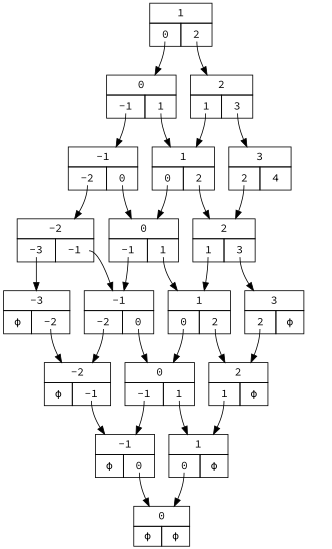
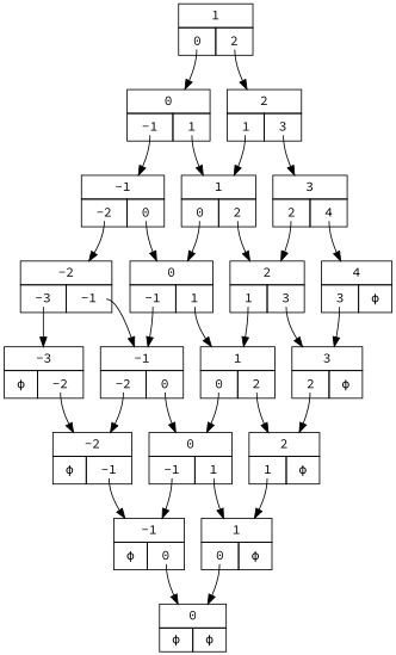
  digraph {
    fontname="Source Code Pro"
    node [margin=0 shape=none fontname="Source Code Pro"]
    edge [tailport="0,1" fontname="Source Code Pro"]
    n1 [label=<<TABLE BORDER="0" CELLBORDER="1" CELLSPACING="0" CELLPADDING="4">          <TR><TD COLSPAN="2">1</TD></TR>          <TR><TD PORT="L"> <TABLE BORDER="0" CELLBORDER="0" CELLPADDING="0"><TR><TD PORT="0,1"> 0 </TD> &nbsp; </TR></TABLE> </TD><TD PORT="R"> <TABLE BORDER="0" CELLBORDER="0" CELLPADDING="0"><TR><TD PORT="2,1"> 2 </TD> &nbsp; </TR></TABLE> </TD></TR>          </TABLE>>]
    n2 [label=<<TABLE BORDER="0" CELLBORDER="1" CELLSPACING="0" CELLPADDING="4">          <TR><TD COLSPAN="2">0</TD></TR>          <TR><TD PORT="L"> <TABLE BORDER="0" CELLBORDER="0" CELLPADDING="0"><TR><TD PORT="-1,1"> -1 </TD> &nbsp; </TR></TABLE> </TD><TD PORT="R"> <TABLE BORDER="0" CELLBORDER="0" CELLPADDING="0"><TR><TD PORT="1,1"> 1 </TD> &nbsp; </TR></TABLE> </TD></TR>          </TABLE>>]
    n3 [label=<<TABLE BORDER="0" CELLBORDER="1" CELLSPACING="0" CELLPADDING="4">          <TR><TD COLSPAN="2">2</TD></TR>          <TR><TD PORT="L"> <TABLE BORDER="0" CELLBORDER="0" CELLPADDING="0"><TR><TD PORT="1,1"> 1 </TD> &nbsp; </TR></TABLE> </TD><TD PORT="R"> <TABLE BORDER="0" CELLBORDER="0" CELLPADDING="0"><TR><TD PORT="3,1"> 3 </TD> &nbsp; </TR></TABLE> </TD></TR>          </TABLE>>]
    n4 [label=<<TABLE BORDER="0" CELLBORDER="1" CELLSPACING="0" CELLPADDING="4">          <TR><TD COLSPAN="2">-1</TD></TR>          <TR><TD PORT="L"> <TABLE BORDER="0" CELLBORDER="0" CELLPADDING="0"><TR><TD PORT="-2,1"> -2 </TD> &nbsp; </TR></TABLE> </TD><TD PORT="R"> <TABLE BORDER="0" CELLBORDER="0" CELLPADDING="0"><TR><TD PORT="0,1"> 0 </TD> &nbsp; </TR></TABLE> </TD></TR>          </TABLE>>]
    n5 [label=<<TABLE BORDER="0" CELLBORDER="1" CELLSPACING="0" CELLPADDING="4">          <TR><TD COLSPAN="2">1</TD></TR>          <TR><TD PORT="L"> <TABLE BORDER="0" CELLBORDER="0" CELLPADDING="0"><TR><TD PORT="0,1"> 0 </TD> &nbsp; </TR></TABLE> </TD><TD PORT="R"> <TABLE BORDER="0" CELLBORDER="0" CELLPADDING="0"><TR><TD PORT="2,1"> 2 </TD> &nbsp; </TR></TABLE> </TD></TR>          </TABLE>>]
    n6 [label=<<TABLE BORDER="0" CELLBORDER="1" CELLSPACING="0" CELLPADDING="4">          <TR><TD COLSPAN="2">-2</TD></TR>          <TR><TD PORT="L"> <TABLE BORDER="0" CELLBORDER="0" CELLPADDING="0"><TR><TD PORT="-3,1"> -3 </TD> &nbsp; </TR></TABLE> </TD><TD PORT="R"> <TABLE BORDER="0" CELLBORDER="0" CELLPADDING="0"><TR><TD PORT="-1,1"> -1 </TD> &nbsp; </TR></TABLE> </TD></TR>          </TABLE>>]
    n7 [label=<<TABLE BORDER="0" CELLBORDER="1" CELLSPACING="0" CELLPADDING="4">          <TR><TD COLSPAN="2">0</TD></TR>          <TR><TD PORT="L"> <TABLE BORDER="0" CELLBORDER="0" CELLPADDING="0"><TR><TD PORT="-1,1"> -1 </TD> &nbsp; </TR></TABLE> </TD><TD PORT="R"> <TABLE BORDER="0" CELLBORDER="0" CELLPADDING="0"><TR><TD PORT="1,1"> 1 </TD> &nbsp; </TR></TABLE> </TD></TR>          </TABLE>>]
    n8 [label=<<TABLE BORDER="0" CELLBORDER="1" CELLSPACING="0" CELLPADDING="4">          <TR><TD COLSPAN="2">-3</TD></TR>          <TR><TD PORT="L"> ϕ </TD><TD PORT="R"> <TABLE BORDER="0" CELLBORDER="0" CELLPADDING="0"><TR><TD PORT="-2,1"> -2 </TD> &nbsp; </TR></TABLE> </TD></TR>          </TABLE>>]
    n9 [label=<<TABLE BORDER="0" CELLBORDER="1" CELLSPACING="0" CELLPADDING="4">          <TR><TD COLSPAN="2">-1</TD></TR>          <TR><TD PORT="L"> <TABLE BORDER="0" CELLBORDER="0" CELLPADDING="0"><TR><TD PORT="-2,1"> -2 </TD> &nbsp; </TR></TABLE> </TD><TD PORT="R"> <TABLE BORDER="0" CELLBORDER="0" CELLPADDING="0"><TR><TD PORT="0,1"> 0 </TD> &nbsp; </TR></TABLE> </TD></TR>          </TABLE>>]
    n10 [label=<<TABLE BORDER="0" CELLBORDER="1" CELLSPACING="0" CELLPADDING="4">          <TR><TD COLSPAN="2">-2</TD></TR>          <TR><TD PORT="L"> ϕ </TD><TD PORT="R"> <TABLE BORDER="0" CELLBORDER="0" CELLPADDING="0"><TR><TD PORT="-1,1"> -1 </TD> &nbsp; </TR></TABLE> </TD></TR>          </TABLE>>]
    n11 [label=<<TABLE BORDER="0" CELLBORDER="1" CELLSPACING="0" CELLPADDING="4">          <TR><TD COLSPAN="2">-1</TD></TR>          <TR><TD PORT="L"> ϕ </TD><TD PORT="R"> <TABLE BORDER="0" CELLBORDER="0" CELLPADDING="0"><TR><TD PORT="0,1"> 0 </TD> &nbsp; </TR></TABLE> </TD></TR>          </TABLE>>]
    n12 [label=<<TABLE BORDER="0" CELLBORDER="1" CELLSPACING="0" CELLPADDING="4">          <TR><TD COLSPAN="2">0</TD></TR>          <TR><TD PORT="L"> ϕ </TD><TD PORT="R"> ϕ </TD></TR>          </TABLE>>]
    n13 [label=<<TABLE BORDER="0" CELLBORDER="1" CELLSPACING="0" CELLPADDING="4">          <TR><TD COLSPAN="2">0</TD></TR>          <TR><TD PORT="L"> <TABLE BORDER="0" CELLBORDER="0" CELLPADDING="0"><TR><TD PORT="-1,1"> -1 </TD> &nbsp; </TR></TABLE> </TD><TD PORT="R"> <TABLE BORDER="0" CELLBORDER="0" CELLPADDING="0"><TR><TD PORT="1,1"> 1 </TD> &nbsp; </TR></TABLE> </TD></TR>          </TABLE>>]
    n14 [label=<<TABLE BORDER="0" CELLBORDER="1" CELLSPACING="0" CELLPADDING="4">          <TR><TD COLSPAN="2">1</TD></TR>          <TR><TD PORT="L"> <TABLE BORDER="0" CELLBORDER="0" CELLPADDING="0"><TR><TD PORT="0,1"> 0 </TD> &nbsp; </TR></TABLE> </TD><TD PORT="R"> ϕ </TD></TR>          </TABLE>>]
    n15 [label=<<TABLE BORDER="0" CELLBORDER="1" CELLSPACING="0" CELLPADDING="4">          <TR><TD COLSPAN="2">1</TD></TR>          <TR><TD PORT="L"> <TABLE BORDER="0" CELLBORDER="0" CELLPADDING="0"><TR><TD PORT="0,1"> 0 </TD> &nbsp; </TR></TABLE> </TD><TD PORT="R"> <TABLE BORDER="0" CELLBORDER="0" CELLPADDING="0"><TR><TD PORT="2,1"> 2 </TD> &nbsp; </TR></TABLE> </TD></TR>          </TABLE>>]
    n16 [label=<<TABLE BORDER="0" CELLBORDER="1" CELLSPACING="0" CELLPADDING="4">          <TR><TD COLSPAN="2">2</TD></TR>          <TR><TD PORT="L"> <TABLE BORDER="0" CELLBORDER="0" CELLPADDING="0"><TR><TD PORT="1,1"> 1 </TD> &nbsp; </TR></TABLE> </TD><TD PORT="R"> ϕ </TD></TR>          </TABLE>>]
    n17 [label=<<TABLE BORDER="0" CELLBORDER="1" CELLSPACING="0" CELLPADDING="4">          <TR><TD COLSPAN="2">2</TD></TR>          <TR><TD PORT="L"> <TABLE BORDER="0" CELLBORDER="0" CELLPADDING="0"><TR><TD PORT="1,1"> 1 </TD> &nbsp; </TR></TABLE> </TD><TD PORT="R"> <TABLE BORDER="0" CELLBORDER="0" CELLPADDING="0"><TR><TD PORT="3,1"> 3 </TD> &nbsp; </TR></TABLE> </TD></TR>          </TABLE>>]
    n18 [label=<<TABLE BORDER="0" CELLBORDER="1" CELLSPACING="0" CELLPADDING="4">          <TR><TD COLSPAN="2">3</TD></TR>          <TR><TD PORT="L"> <TABLE BORDER="0" CELLBORDER="0" CELLPADDING="0"><TR><TD PORT="2,1"> 2 </TD> &nbsp; </TR></TABLE> </TD><TD PORT="R"> ϕ </TD></TR>          </TABLE>>]
    n19 [label=<<TABLE BORDER="0" CELLBORDER="1" CELLSPACING="0" CELLPADDING="4">          <TR><TD COLSPAN="2">3</TD></TR>          <TR><TD PORT="L"> <TABLE BORDER="0" CELLBORDER="0" CELLPADDING="0"><TR><TD PORT="2,1"> 2 </TD> &nbsp; </TR></TABLE> </TD><TD PORT="R"> <TABLE BORDER="0" CELLBORDER="0" CELLPADDING="0"><TR><TD PORT="4,1"> 4 </TD> &nbsp; </TR></TABLE> </TD></TR>          </TABLE>>]
+   n20 [label=<<TABLE BORDER="0" CELLBORDER="1" CELLSPACING="0" CELLPADDING="4">          <TR><TD COLSPAN="2">4</TD></TR>          <TR><TD PORT="L"> <TABLE BORDER="0" CELLBORDER="0" CELLPADDING="0"><TR><TD PORT="3,1"> 3 </TD> &nbsp; </TR></TABLE> </TD><TD PORT="R"> ϕ </TD></TR>          </TABLE>>]
    n1 -> n2
    n1 -> n3 [tailport="2,1"]
    n2 -> n4 [tailport="-1,1"]
    n2 -> n5 [tailport="1,1"]
    n3 -> n5 [tailport="1,1"]
    n3 -> n19 [tailport="3,1"]
    n4 -> n6 [tailport="-2,1"]
    n4 -> n7
    n5 -> n7
    n5 -> n17 [tailport="2,1"]
    n6 -> n8 [tailport="-3,1"]
    n6 -> n9 [tailport="-1,1"]
    n7 -> n9 [tailport="-1,1"]
    n7 -> n15 [tailport="1,1"]
    n8 -> n10 [tailport="-2,1"]
    n9 -> n10 [tailport="-2,1"]
    n9 -> n13
    n10 -> n11 [tailport="-1,1"]
    n11 -> n12
    n13 -> n11 [tailport="-1,1"]
    n13 -> n14 [tailport="1,1"]
    n14 -> n12
    n15 -> n13
    n15 -> n16 [tailport="2,1"]
    n16 -> n14 [tailport="1,1"]
    n17 -> n15 [tailport="1,1"]
    n17 -> n18 [tailport="3,1"]
    n18 -> n16 [tailport="2,1"]
    n19 -> n17 [tailport="2,1"]
+   n19 -> n20 [tailport="4,1"]
+   n20 -> n18 [tailport="3,1"]
  }
